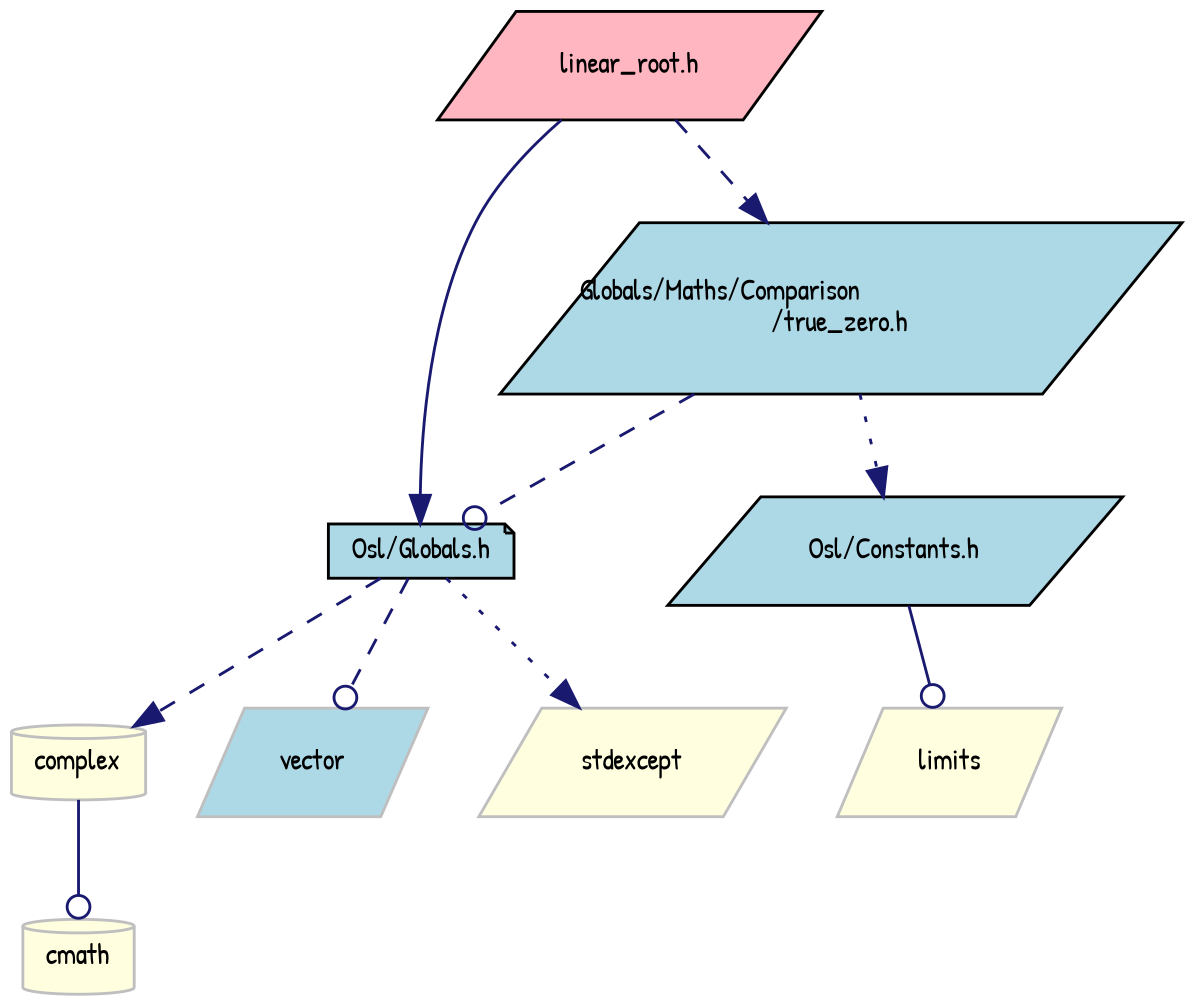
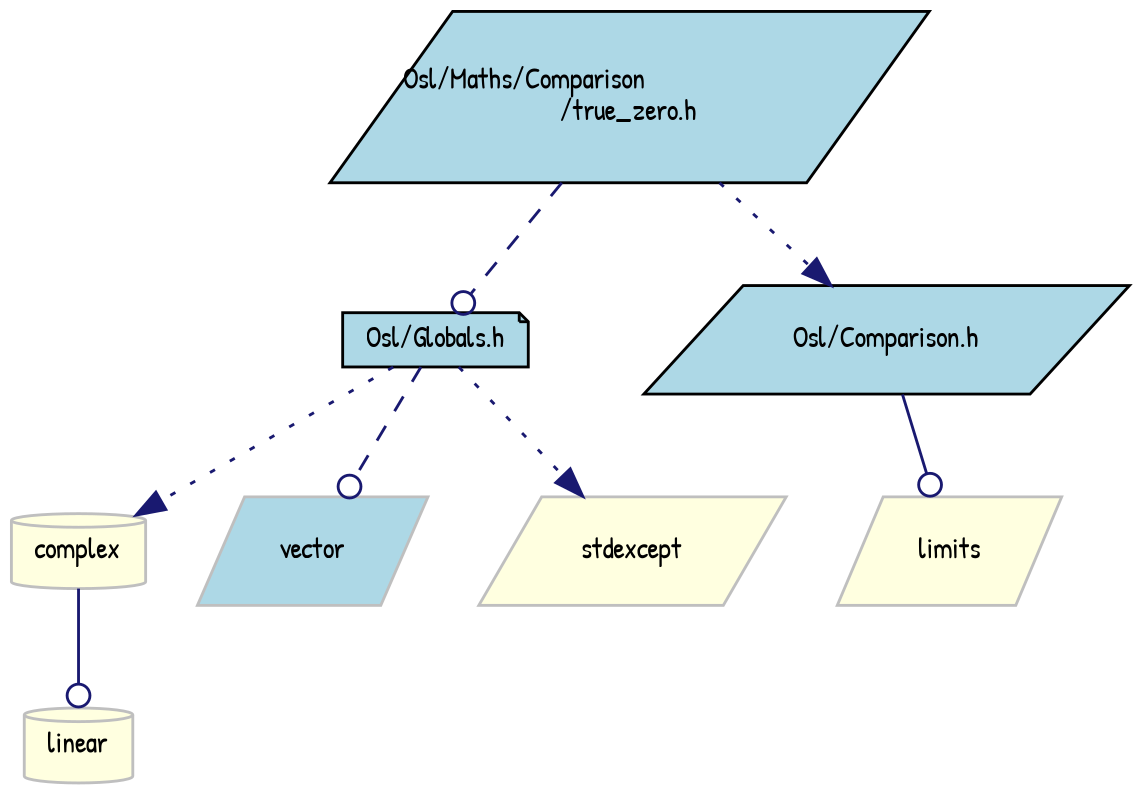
  digraph {
    fontname="Patrick Hand"
    node [color=grey75 fillcolor=lightblue fontname="Patrick Hand" fontsize=10 shape=parallelogram style=filled]
    edge [arrowhead=normal color=midnightblue fontname="Patrick Hand" fontsize=10 labelfontname=Helvetica labelfontsize=10 style=dashed]
-   n1 [color=black fillcolor=lightpink fontcolor=black height=0.2 label="linear_root.h" width=0.4]
    n2 [color=black height=0.2 label="Osl/Globals.h" shape=note width=0.4]
-   n3 [color=black height=0.2 label="Globals/Maths/Comparison\l/true_zero.h" width=0.4]
+   n3 [color=black height=0.2 label="Osl/Maths/Comparison\l/true_zero.h" width=0.4]
    n4 [fillcolor=lightyellow height=0.2 label=complex shape=cylinder width=0.4]
    n5 [height=0.2 label=vector width=0.4]
    n6 [fillcolor=lightyellow height=0.2 label=stdexcept width=0.4]
-   n7 [color=black height=0.2 label="Osl/Constants.h" width=0.4]
-   n8 [fillcolor=lightyellow height=0.2 label=cmath shape=cylinder width=0.4]
+   n7 [color=black height=0.2 label="Osl/Comparison.h" width=0.4]
+   n8 [fillcolor=lightyellow height=0.2 label=linear shape=cylinder width=0.4]
    n9 [fillcolor=lightyellow height=0.2 label=limits width=0.4]
-   n1 -> n2 [style=solid]
-   n1 -> n3
-   n2 -> n4
+   n2 -> n4 [style=dotted]
    n2 -> n5 [arrowhead=odot]
    n2 -> n6 [style=dotted]
    n3 -> n2 [arrowhead=odot]
    n3 -> n7 [style=dotted]
    n4 -> n8 [arrowhead=odot style=solid]
    n7 -> n9 [arrowhead=odot style=solid]
  }
